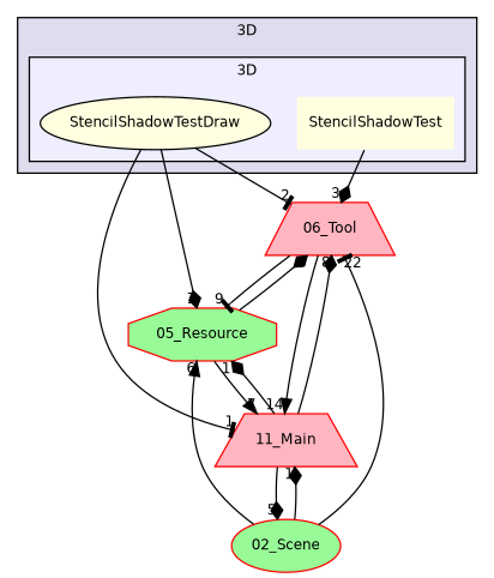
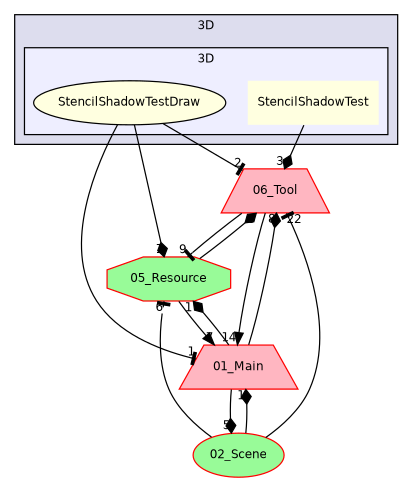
  digraph {
    compound=true
    node [fillcolor=lightyellow fontname=Helvetica fontsize=10 shape=ellipse style=filled color=red]
    edge [arrowhead=diamond headlabel=1 labeldistance=1.5 labelfontname=Helvetica labelfontsize=10]
    n1 [label=StencilShadowTest shape=plaintext color=""]
    n2 [color=black label=StencilShadowTestDraw]
    n3 [fillcolor=lightpink label="06_Tool" shape=trapezium]
    n4 [fillcolor=palegreen label="05_Resource" shape=octagon]
-   n5 [fillcolor=lightpink label="11_Main" shape=trapezium]
+   n5 [fillcolor=lightpink label="01_Main" shape=trapezium]
    n6 [fillcolor=palegreen label="02_Scene"]
    subgraph cluster_1 {
      bgcolor="#ddddee"
      fontname=Helvetica
      fontsize=10
      label="3D"
      pencolor=black
      subgraph cluster_2 {
        bgcolor="#eeeeff"
        fontname=Helvetica
        fontsize=10
        label="3D"
        pencolor=black
        n1
        n2
      }
    }
    n1 -> n3 [headlabel=3]
    n2 -> n3 [arrowhead=tee headlabel=2]
    n2 -> n4
    n2 -> n5 [arrowhead=tee]
    n3 -> n4 [arrowhead=tee headlabel=9]
    n3 -> n5 [arrowhead=normal headlabel=14]
    n4 -> n3 [headlabel=9]
    n4 -> n5 [arrowhead=normal headlabel=7]
    n5 -> n3 [headlabel=8]
    n5 -> n4
    n5 -> n6 [headlabel=5]
    n6 -> n3 [arrowhead=tee headlabel=22]
-   n6 -> n4 [arrowhead=normal headlabel=6]
+   n6 -> n4 [arrowhead=tee headlabel=6]
    n6 -> n5
  }
